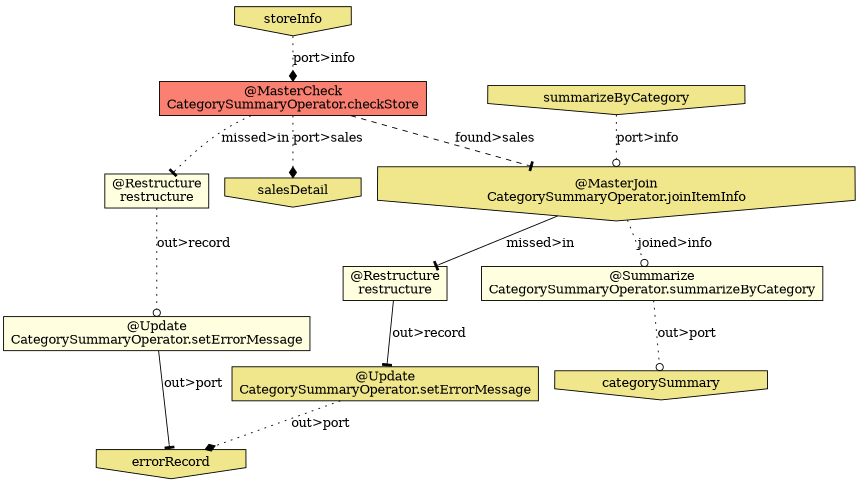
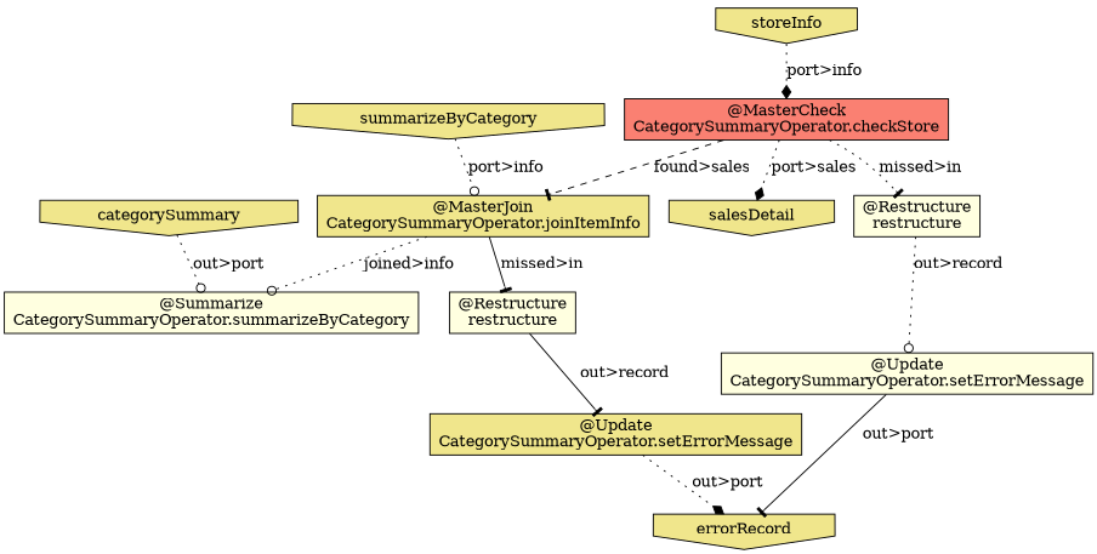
  digraph {
    node [fillcolor=khaki shape=box style=filled]
    edge [arrowhead=tee style=dotted]
-   n1 [label="@MasterJoin\nCategorySummaryOperator.joinItemInfo" shape=invhouse]
+   n1 [label="@MasterJoin\nCategorySummaryOperator.joinItemInfo"]
    n2 [fillcolor=lightyellow label="@Summarize\nCategorySummaryOperator.summarizeByCategory"]
    n3 [fillcolor=lightyellow label="@Restructure\nrestructure"]
    n4 [label=categorySummary shape=invhouse]
    n5 [label="@Update\nCategorySummaryOperator.setErrorMessage"]
    n6 [fillcolor=lightyellow label="@Restructure\nrestructure"]
    n7 [fillcolor=lightyellow label="@Update\nCategorySummaryOperator.setErrorMessage"]
    n8 [label=errorRecord shape=invhouse]
    n9 [fillcolor=salmon label="@MasterCheck\nCategorySummaryOperator.checkStore"]
    n10 [label=salesDetail shape=invhouse]
    n11 [label=storeInfo shape=invhouse]
    n12 [label=summarizeByCategory shape=invhouse]
    n1 -> n2 [arrowhead=odot label="joined>info"]
    n1 -> n3 [label="missed>in" style=solid]
-   n2 -> n4 [arrowhead=odot label="out>port"]
+   n4 -> n2 [arrowhead=odot label="out>port"]
    n3 -> n5 [label="out>record" style=solid]
    n5 -> n8 [arrowhead=diamond label="out>port"]
    n6 -> n7 [arrowhead=odot label="out>record"]
    n7 -> n8 [label="out>port" style=solid]
    n9 -> n1 [label="found>sales" style=dashed]
    n9 -> n6 [label="missed>in"]
    n9 -> n10 [arrowhead=diamond label="port>sales"]
    n11 -> n9 [arrowhead=diamond label="port>info"]
    n12 -> n1 [arrowhead=odot label="port>info"]
  }
